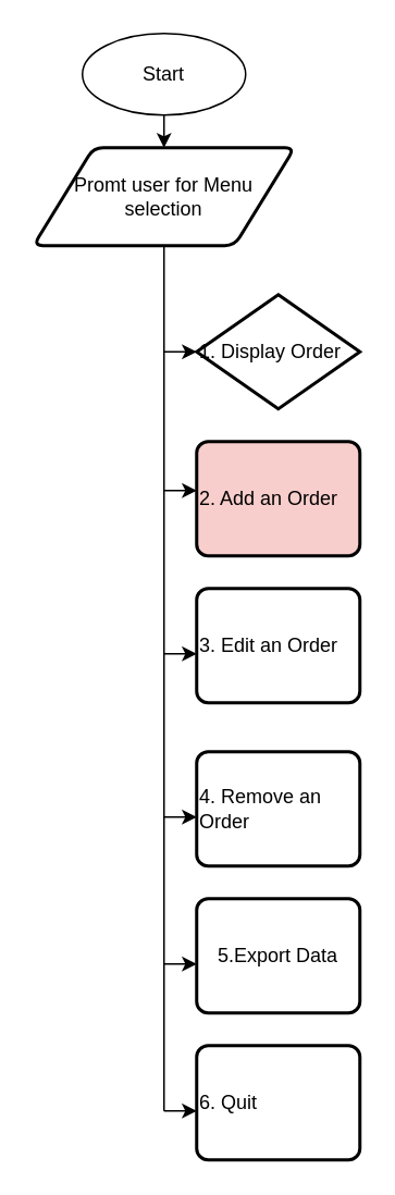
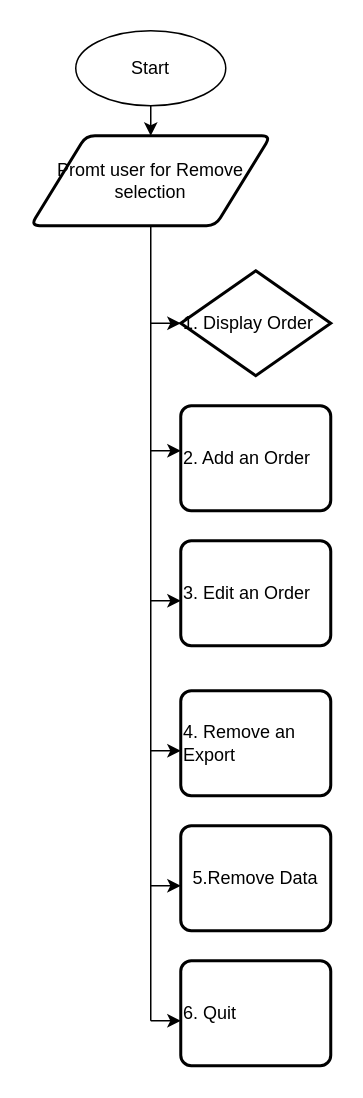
  <mxCell id="0" />
  <mxCell id="1" parent="0" />
  <mxCell id="2" value="Start" style="ellipse;whiteSpace=wrap;html=1;" vertex="1" parent="1"><mxGeometry x="50" y="20" width="100" height="50" as="geometry" /></mxCell>
- <mxCell id="3" value="Promt user for Menu selection" style="shape=parallelogram;html=1;strokeWidth=2;perimeter=parallelogramPerimeter;whiteSpace=wrap;rounded=1;arcSize=12;size=0.23;" vertex="1" parent="1"><mxGeometry x="20" y="90" width="160" height="60" as="geometry" /></mxCell>
+ <mxCell id="3" value="Promt user for Remove selection" style="shape=parallelogram;html=1;strokeWidth=2;perimeter=parallelogramPerimeter;whiteSpace=wrap;rounded=1;arcSize=12;size=0.23;" vertex="1" parent="1"><mxGeometry x="20" y="90" width="160" height="60" as="geometry" /></mxCell>
  <mxCell id="4" value="1. Display Order" style="rhombus;whiteSpace=wrap;html=1;absoluteArcSize=1;arcSize=14;strokeWidth=2;align=left;" vertex="1" parent="1"><mxGeometry x="120" y="180" width="100" height="70" as="geometry" /></mxCell>
- <mxCell id="5" value="2. Add an Order" style="rounded=1;whiteSpace=wrap;html=1;absoluteArcSize=1;arcSize=14;strokeWidth=2;align=left;fillColor=#f8cecc;" vertex="1" parent="1"><mxGeometry x="120" y="270" width="100" height="70" as="geometry" /></mxCell>
- <mxCell id="6" value="5.Export Data" style="rounded=1;whiteSpace=wrap;html=1;absoluteArcSize=1;arcSize=14;strokeWidth=2;" vertex="1" parent="1"><mxGeometry x="120" y="550" width="100" height="70" as="geometry" /></mxCell>
- <mxCell id="7" value="4. Remove an Order" style="rounded=1;whiteSpace=wrap;html=1;absoluteArcSize=1;arcSize=14;strokeWidth=2;align=left;" vertex="1" parent="1"><mxGeometry x="120" y="460" width="100" height="70" as="geometry" /></mxCell>
+ <mxCell id="5" value="2. Add an Order" style="rounded=1;whiteSpace=wrap;html=1;absoluteArcSize=1;arcSize=14;strokeWidth=2;align=left;" vertex="1" parent="1"><mxGeometry x="120" y="270" width="100" height="70" as="geometry" /></mxCell>
+ <mxCell id="6" value="5.Remove Data" style="rounded=1;whiteSpace=wrap;html=1;absoluteArcSize=1;arcSize=14;strokeWidth=2;" vertex="1" parent="1"><mxGeometry x="120" y="550" width="100" height="70" as="geometry" /></mxCell>
+ <mxCell id="7" value="4. Remove an Export" style="rounded=1;whiteSpace=wrap;html=1;absoluteArcSize=1;arcSize=14;strokeWidth=2;align=left;" vertex="1" parent="1"><mxGeometry x="120" y="460" width="100" height="70" as="geometry" /></mxCell>
  <mxCell id="8" value="3. Edit an Order" style="rounded=1;whiteSpace=wrap;html=1;absoluteArcSize=1;arcSize=14;strokeWidth=2;align=left;" vertex="1" parent="1"><mxGeometry x="120" y="360" width="100" height="70" as="geometry" /></mxCell>
  <mxCell id="9" value="" style="endArrow=none;html=1;" edge="1" parent="1"><mxGeometry width="50" height="50" relative="1" as="geometry"><mxPoint x="100" y="680" as="sourcePoint" /><mxPoint x="100" y="150" as="targetPoint" /></mxGeometry></mxCell>
  <mxCell id="10" value="" style="endArrow=classic;html=1;entryX=0;entryY=0.5;entryDx=0;entryDy=0;" edge="1" parent="1" target="4"><mxGeometry width="50" height="50" relative="1" as="geometry"><mxPoint x="100" y="215" as="sourcePoint" /><mxPoint x="140" y="190" as="targetPoint" /></mxGeometry></mxCell>
  <mxCell id="11" value="" style="endArrow=classic;html=1;entryX=0;entryY=0.5;entryDx=0;entryDy=0;" edge="1" parent="1"><mxGeometry width="50" height="50" relative="1" as="geometry"><mxPoint x="100" y="400" as="sourcePoint" /><mxPoint x="120" y="400" as="targetPoint" /></mxGeometry></mxCell>
  <mxCell id="12" value="" style="endArrow=classic;html=1;entryX=0;entryY=0.5;entryDx=0;entryDy=0;" edge="1" parent="1"><mxGeometry width="50" height="50" relative="1" as="geometry"><mxPoint x="100" y="500" as="sourcePoint" /><mxPoint x="120" y="500" as="targetPoint" /></mxGeometry></mxCell>
  <mxCell id="13" value="" style="endArrow=classic;html=1;entryX=0;entryY=0.5;entryDx=0;entryDy=0;" edge="1" parent="1"><mxGeometry width="50" height="50" relative="1" as="geometry"><mxPoint x="100" y="590" as="sourcePoint" /><mxPoint x="120" y="590" as="targetPoint" /></mxGeometry></mxCell>
  <mxCell id="14" value="" style="endArrow=classic;html=1;entryX=0;entryY=0.5;entryDx=0;entryDy=0;" edge="1" parent="1"><mxGeometry width="50" height="50" relative="1" as="geometry"><mxPoint x="100" y="680" as="sourcePoint" /><mxPoint x="120" y="680" as="targetPoint" /><Array as="points"><mxPoint x="100" y="680" /></Array></mxGeometry></mxCell>
  <mxCell id="15" value="" style="endArrow=classic;html=1;" edge="1" parent="1"><mxGeometry width="50" height="50" relative="1" as="geometry"><mxPoint x="100" y="300" as="sourcePoint" /><mxPoint x="120" y="300" as="targetPoint" /><Array as="points" /></mxGeometry></mxCell>
  <mxCell id="16" value="6. Quit" style="rounded=1;whiteSpace=wrap;html=1;absoluteArcSize=1;arcSize=14;strokeWidth=2;align=left;" vertex="1" parent="1"><mxGeometry x="120" y="640" width="100" height="70" as="geometry" /></mxCell>
  <mxCell id="17" value="" style="endArrow=classic;html=1;" edge="1" parent="1"><mxGeometry width="50" height="50" relative="1" as="geometry"><mxPoint x="100" y="70" as="sourcePoint" /><mxPoint x="100" y="90" as="targetPoint" /></mxGeometry></mxCell>
